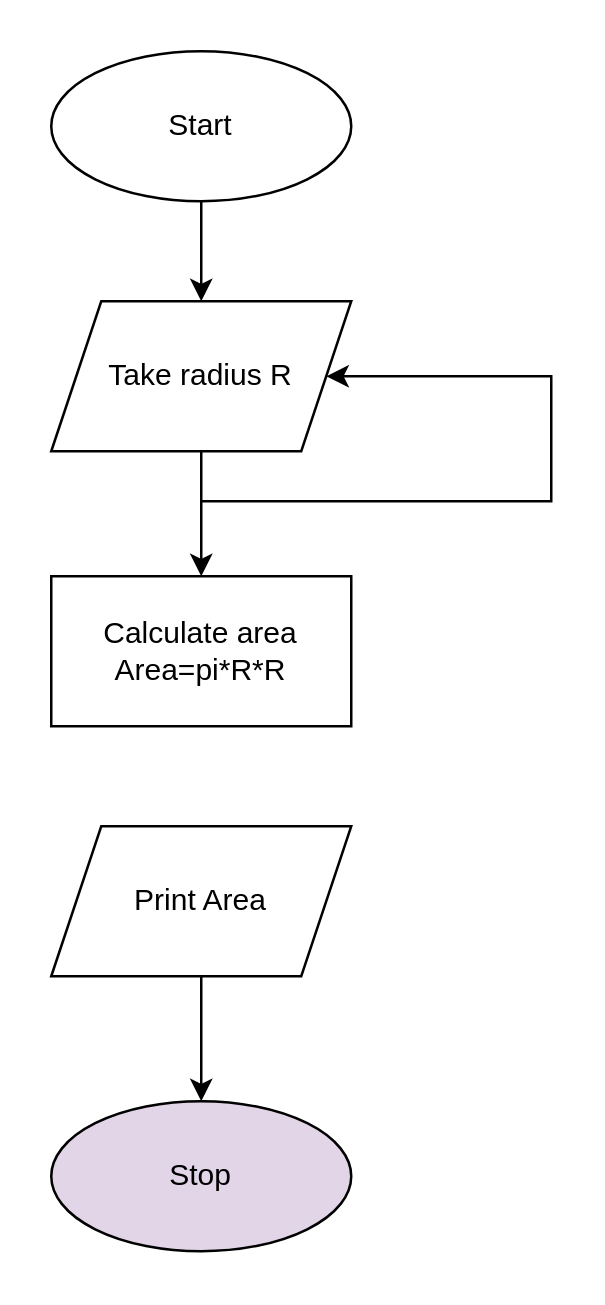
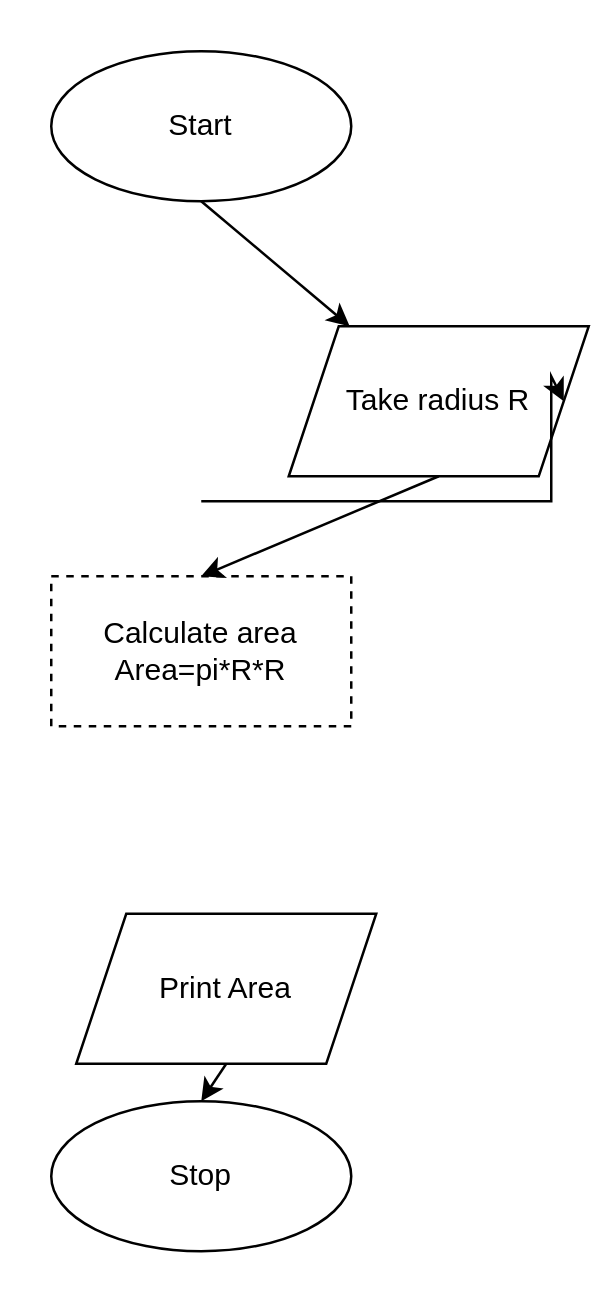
  <mxCell id="0" />
  <mxCell id="1" parent="0" />
  <mxCell id="2" value="" style="endArrow=classic;html=1;rounded=0;exitX=0.5;exitY=1;exitDx=0;exitDy=0;" parent="1" target="3" edge="1"><mxGeometry width="50" height="50" relative="1" as="geometry"><mxPoint x="80" y="80" as="sourcePoint" /><mxPoint x="80" y="120" as="targetPoint" /></mxGeometry></mxCell>
- <mxCell id="3" value="Take radius R" style="shape=parallelogram;perimeter=parallelogramPerimeter;whiteSpace=wrap;html=1;fixedSize=1;" parent="1" vertex="1"><mxGeometry x="20" y="120" width="120" height="60" as="geometry" /></mxCell>
- <mxCell id="4" value="Calculate area&lt;br&gt;Area=pi*R*R" style="rounded=0;whiteSpace=wrap;html=1;" parent="1" vertex="1"><mxGeometry x="20" y="230" width="120" height="60" as="geometry" /></mxCell>
+ <mxCell id="3" value="Take radius R" style="shape=parallelogram;perimeter=parallelogramPerimeter;whiteSpace=wrap;html=1;fixedSize=1;" parent="1" vertex="1"><mxGeometry x="115" y="130" width="120" height="60" as="geometry" /></mxCell>
+ <mxCell id="4" value="Calculate area&lt;br&gt;Area=pi*R*R" style="rounded=0;whiteSpace=wrap;html=1;dashed=1;" parent="1" vertex="1"><mxGeometry x="20" y="230" width="120" height="60" as="geometry" /></mxCell>
  <mxCell id="5" value="" style="endArrow=classic;html=1;rounded=0;exitX=0.5;exitY=1;exitDx=0;exitDy=0;entryX=0.5;entryY=0;entryDx=0;entryDy=0;" parent="1" source="3" target="4" edge="1"><mxGeometry width="50" height="50" relative="1" as="geometry"><mxPoint x="250" y="390" as="sourcePoint" /><mxPoint x="300" y="340" as="targetPoint" /></mxGeometry></mxCell>
- <mxCell id="6" value="Print Area" style="shape=parallelogram;perimeter=parallelogramPerimeter;whiteSpace=wrap;html=1;fixedSize=1;" parent="1" vertex="1"><mxGeometry x="20" y="330" width="120" height="60" as="geometry" /></mxCell>
+ <mxCell id="6" value="Print Area" style="shape=parallelogram;perimeter=parallelogramPerimeter;whiteSpace=wrap;html=1;fixedSize=1;" parent="1" vertex="1"><mxGeometry x="30" y="365" width="120" height="60" as="geometry" /></mxCell>
  <mxCell id="7" value="" style="endArrow=classic;html=1;rounded=0;exitX=0.5;exitY=1;exitDx=0;exitDy=0;entryX=0.5;entryY=0;entryDx=0;entryDy=0;" parent="1" source="6" edge="1"><mxGeometry width="50" height="50" relative="1" as="geometry"><mxPoint x="250" y="390" as="sourcePoint" /><mxPoint x="80" y="440" as="targetPoint" /></mxGeometry></mxCell>
  <mxCell id="8" value="" style="endArrow=classic;html=1;rounded=0;entryX=1;entryY=0.5;entryDx=0;entryDy=0;" parent="1" target="3" edge="1"><mxGeometry width="50" height="50" relative="1" as="geometry"><mxPoint x="80" y="200" as="sourcePoint" /><mxPoint x="300" y="340" as="targetPoint" /><Array as="points"><mxPoint x="220" y="200" /><mxPoint x="220" y="150" /></Array></mxGeometry></mxCell>
  <mxCell id="9" value="Start" style="ellipse;whiteSpace=wrap;html=1;" vertex="1" parent="1"><mxGeometry x="20" y="20" width="120" height="60" as="geometry" /></mxCell>
- <mxCell id="10" value="Stop" style="ellipse;whiteSpace=wrap;html=1;fillColor=#e1d5e7;" vertex="1" parent="1"><mxGeometry x="20" y="440" width="120" height="60" as="geometry" /></mxCell>
+ <mxCell id="10" value="Stop" style="ellipse;whiteSpace=wrap;html=1;" vertex="1" parent="1"><mxGeometry x="20" y="440" width="120" height="60" as="geometry" /></mxCell>
